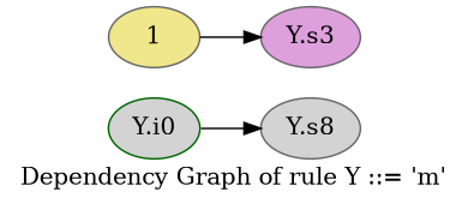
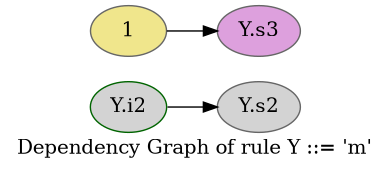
  digraph {
    label="Dependency Graph of rule Y ::= 'm'"
    rankdir=LR
    node [color=gray40 fillcolor=lightgrey shape=ellipse style=filled]
-   n1 [label="Y.s8"]
-   n2 [color=darkgreen label="Y.i0"]
+   n1 [label="Y.s2"]
+   n2 [color=darkgreen label="Y.i2"]
    n3 [fillcolor=plum label="Y.s3"]
    n4 [fillcolor=khaki label=1]
    n2 -> n1
    n4 -> n3
  }
